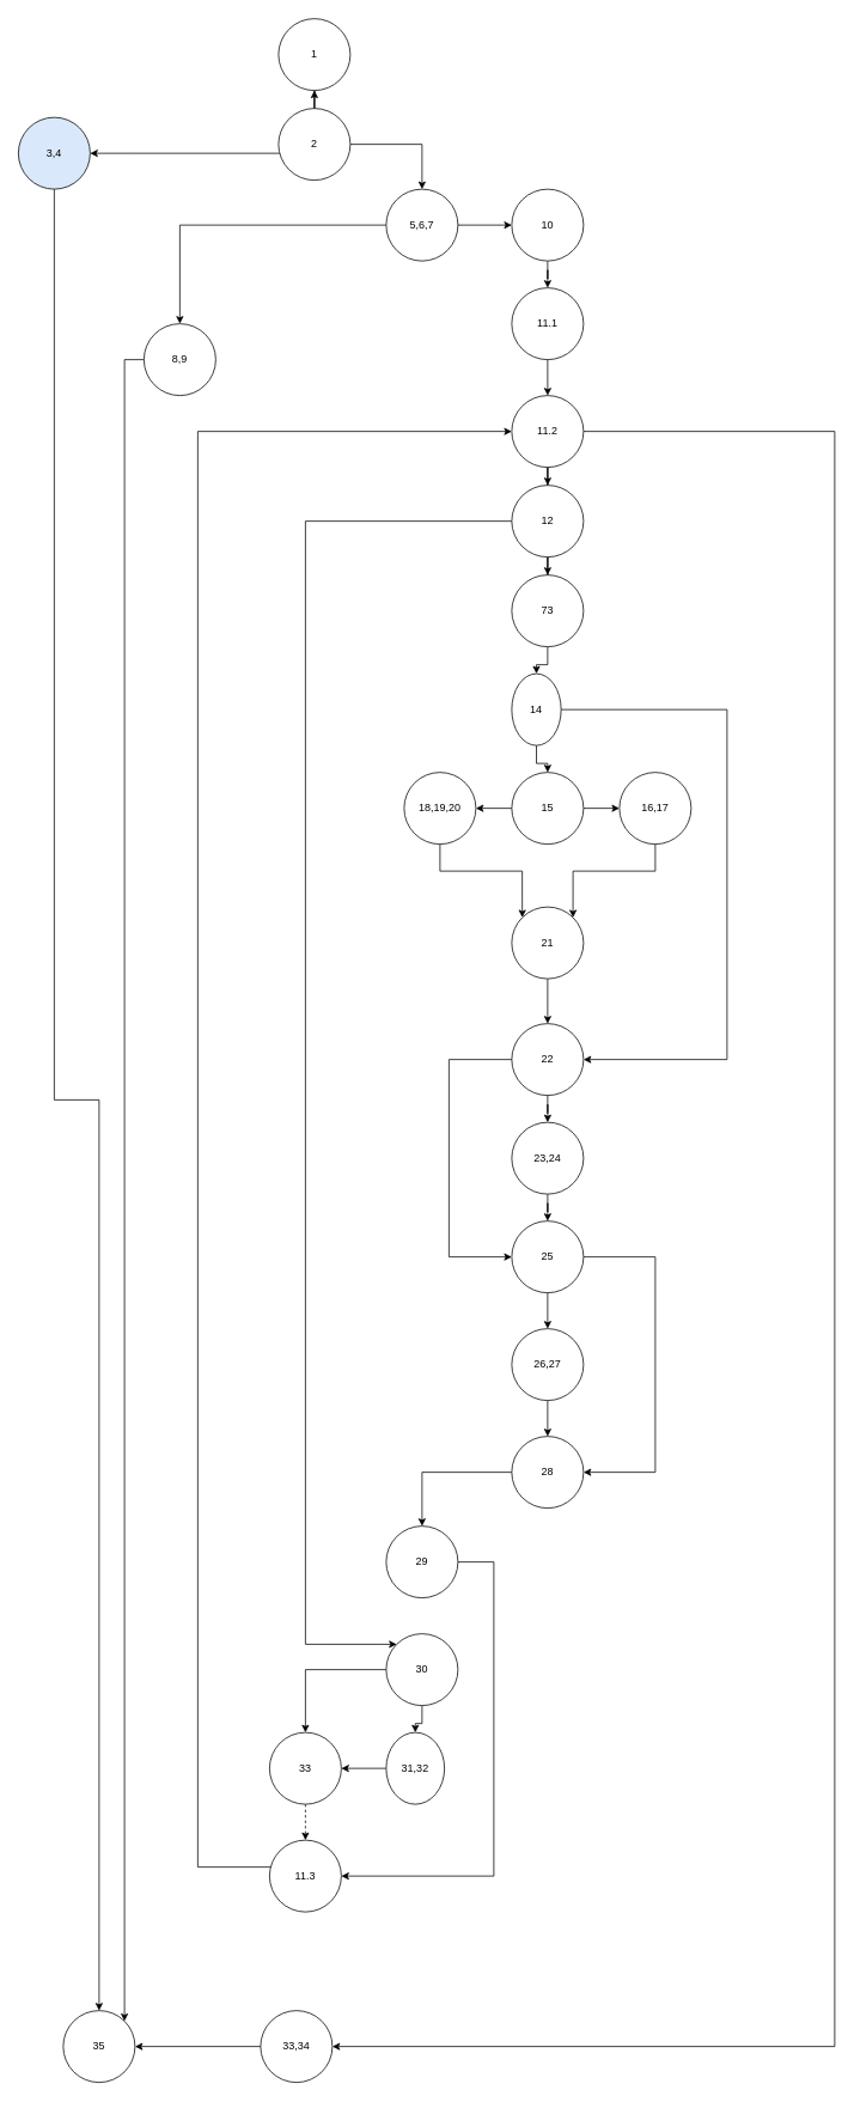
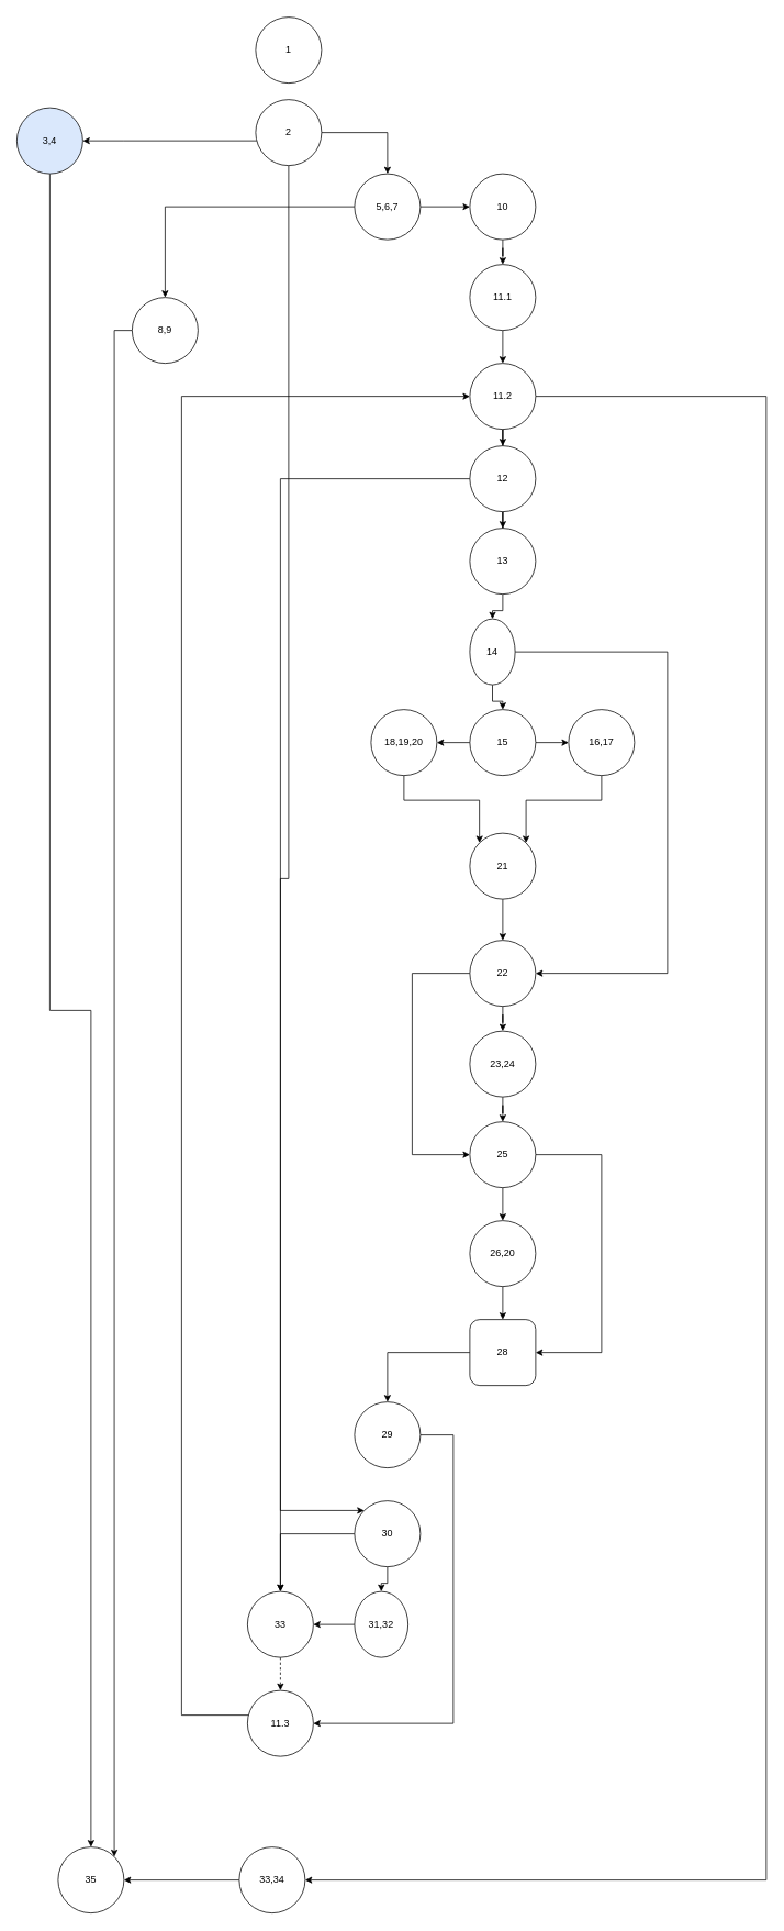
  <mxCell id="0" />
  <mxCell id="1" parent="0" />
  <mxCell id="2" style="edgeStyle=orthogonalEdgeStyle;rounded=0;orthogonalLoop=1;jettySize=auto;html=1;entryX=1;entryY=0.5;entryDx=0;entryDy=0;" edge="1" parent="1" source="5" target="7"><mxGeometry relative="1" as="geometry"><Array as="points"><mxPoint x="150" y="170" /><mxPoint x="150" y="170" /></Array></mxGeometry></mxCell>
  <mxCell id="3" style="edgeStyle=orthogonalEdgeStyle;rounded=0;orthogonalLoop=1;jettySize=auto;html=1;" edge="1" parent="1" source="5" target="11"><mxGeometry relative="1" as="geometry"><mxPoint x="480" y="160" as="targetPoint" /></mxGeometry></mxCell>
- <mxCell id="4" style="edgeStyle=orthogonalEdgeStyle;rounded=0;orthogonalLoop=1;jettySize=auto;html=1;" edge="1" parent="1" source="5" target="24"><mxGeometry relative="1" as="geometry"><mxPoint x="350" y="60" as="targetPoint" /></mxGeometry></mxCell>
+ <mxCell id="4" style="edgeStyle=orthogonalEdgeStyle;rounded=0;orthogonalLoop=1;jettySize=auto;html=1;" edge="1" parent="1" source="5" target="59"><mxGeometry relative="1" as="geometry"><mxPoint x="350" y="60" as="targetPoint" /></mxGeometry></mxCell>
  <mxCell id="5" value="2" style="ellipse;whiteSpace=wrap;html=1;aspect=fixed;" vertex="1" parent="1"><mxGeometry x="310" y="120" width="80" height="80" as="geometry" /></mxCell>
  <mxCell id="6" style="edgeStyle=orthogonalEdgeStyle;rounded=0;orthogonalLoop=1;jettySize=auto;html=1;" edge="1" parent="1" source="7" target="8"><mxGeometry relative="1" as="geometry"><mxPoint x="60" y="160" as="targetPoint" /></mxGeometry></mxCell>
  <mxCell id="7" value="3,4" style="ellipse;whiteSpace=wrap;html=1;aspect=fixed;fillColor=#dae8fc;" vertex="1" parent="1"><mxGeometry x="20" y="130" width="80" height="80" as="geometry" /></mxCell>
  <mxCell id="8" value="35" style="ellipse;whiteSpace=wrap;html=1;aspect=fixed;" vertex="1" parent="1"><mxGeometry x="70" y="2240" width="80" height="80" as="geometry" /></mxCell>
  <mxCell id="9" style="edgeStyle=orthogonalEdgeStyle;rounded=0;orthogonalLoop=1;jettySize=auto;html=1;" edge="1" parent="1" source="11" target="13"><mxGeometry relative="1" as="geometry"><mxPoint x="200" y="400" as="targetPoint" /><Array as="points"><mxPoint x="200" y="250" /></Array></mxGeometry></mxCell>
  <mxCell id="10" style="edgeStyle=orthogonalEdgeStyle;rounded=0;orthogonalLoop=1;jettySize=auto;html=1;" edge="1" parent="1" source="11" target="15"><mxGeometry relative="1" as="geometry"><mxPoint x="610" y="250" as="targetPoint" /></mxGeometry></mxCell>
  <mxCell id="11" value="5,6,7" style="ellipse;whiteSpace=wrap;html=1;aspect=fixed;" vertex="1" parent="1"><mxGeometry x="430" y="210" width="80" height="80" as="geometry" /></mxCell>
  <mxCell id="12" style="edgeStyle=orthogonalEdgeStyle;rounded=0;orthogonalLoop=1;jettySize=auto;html=1;entryX=1;entryY=0;entryDx=0;entryDy=0;" edge="1" parent="1" source="13" target="8"><mxGeometry relative="1" as="geometry" /></mxCell>
  <mxCell id="13" value="8,9" style="ellipse;whiteSpace=wrap;html=1;aspect=fixed;" vertex="1" parent="1"><mxGeometry x="160" y="360" width="80" height="80" as="geometry" /></mxCell>
  <mxCell id="14" style="edgeStyle=orthogonalEdgeStyle;rounded=0;orthogonalLoop=1;jettySize=auto;html=1;" edge="1" parent="1" source="15" target="17"><mxGeometry relative="1" as="geometry"><mxPoint x="610" y="360" as="targetPoint" /></mxGeometry></mxCell>
  <mxCell id="15" value="10" style="ellipse;whiteSpace=wrap;html=1;aspect=fixed;" vertex="1" parent="1"><mxGeometry x="570" y="210" width="80" height="80" as="geometry" /></mxCell>
  <mxCell id="16" style="edgeStyle=orthogonalEdgeStyle;rounded=0;orthogonalLoop=1;jettySize=auto;html=1;" edge="1" parent="1" source="17" target="20"><mxGeometry relative="1" as="geometry"><mxPoint x="610" y="480" as="targetPoint" /></mxGeometry></mxCell>
  <mxCell id="17" value="11.1" style="ellipse;whiteSpace=wrap;html=1;aspect=fixed;" vertex="1" parent="1"><mxGeometry x="570" y="320" width="80" height="80" as="geometry" /></mxCell>
  <mxCell id="18" style="edgeStyle=orthogonalEdgeStyle;rounded=0;orthogonalLoop=1;jettySize=auto;html=1;" edge="1" parent="1" source="20" target="23"><mxGeometry relative="1" as="geometry"><mxPoint x="610" y="580" as="targetPoint" /></mxGeometry></mxCell>
  <mxCell id="19" style="edgeStyle=orthogonalEdgeStyle;rounded=0;orthogonalLoop=1;jettySize=auto;html=1;entryX=1;entryY=0.5;entryDx=0;entryDy=0;" edge="1" parent="1" source="20" target="61"><mxGeometry relative="1" as="geometry"><mxPoint x="910" y="2152" as="targetPoint" /><Array as="points"><mxPoint x="930" y="480" /><mxPoint x="930" y="2280" /></Array></mxGeometry></mxCell>
  <mxCell id="20" value="11.2" style="ellipse;whiteSpace=wrap;html=1;aspect=fixed;" vertex="1" parent="1"><mxGeometry x="570" y="440" width="80" height="80" as="geometry" /></mxCell>
  <mxCell id="21" style="edgeStyle=orthogonalEdgeStyle;rounded=0;orthogonalLoop=1;jettySize=auto;html=1;" edge="1" parent="1" source="23" target="26"><mxGeometry relative="1" as="geometry"><mxPoint x="610" y="660" as="targetPoint" /></mxGeometry></mxCell>
  <mxCell id="22" style="edgeStyle=orthogonalEdgeStyle;rounded=0;orthogonalLoop=1;jettySize=auto;html=1;entryX=0;entryY=0;entryDx=0;entryDy=0;" edge="1" parent="1" source="23" target="55"><mxGeometry relative="1" as="geometry"><mxPoint x="350" y="1773" as="targetPoint" /><Array as="points"><mxPoint x="340" y="580" /><mxPoint x="340" y="1832" /></Array></mxGeometry></mxCell>
  <mxCell id="23" value="12" style="ellipse;whiteSpace=wrap;html=1;aspect=fixed;" vertex="1" parent="1"><mxGeometry x="570" y="540" width="80" height="80" as="geometry" /></mxCell>
  <mxCell id="24" value="1" style="ellipse;whiteSpace=wrap;html=1;aspect=fixed;" vertex="1" parent="1"><mxGeometry x="310" y="20" width="80" height="80" as="geometry" /></mxCell>
  <mxCell id="25" style="edgeStyle=orthogonalEdgeStyle;rounded=0;orthogonalLoop=1;jettySize=auto;html=1;" edge="1" parent="1" source="26" target="29"><mxGeometry relative="1" as="geometry"><mxPoint x="610" y="790" as="targetPoint" /></mxGeometry></mxCell>
- <mxCell id="26" value="73" style="ellipse;whiteSpace=wrap;html=1;aspect=fixed;" vertex="1" parent="1"><mxGeometry x="570" y="640" width="80" height="80" as="geometry" /></mxCell>
+ <mxCell id="26" value="13" style="ellipse;whiteSpace=wrap;html=1;aspect=fixed;" vertex="1" parent="1"><mxGeometry x="570" y="640" width="80" height="80" as="geometry" /></mxCell>
  <mxCell id="27" style="edgeStyle=orthogonalEdgeStyle;rounded=0;orthogonalLoop=1;jettySize=auto;html=1;" edge="1" parent="1" source="29" target="32"><mxGeometry relative="1" as="geometry"><mxPoint x="610" y="900" as="targetPoint" /></mxGeometry></mxCell>
  <mxCell id="28" style="edgeStyle=orthogonalEdgeStyle;rounded=0;orthogonalLoop=1;jettySize=auto;html=1;" edge="1" parent="1" source="29" target="41"><mxGeometry relative="1" as="geometry"><mxPoint x="690" y="1173" as="targetPoint" /><Array as="points"><mxPoint x="810" y="790" /><mxPoint x="810" y="1180" /></Array></mxGeometry></mxCell>
  <mxCell id="29" value="14" style="ellipse;whiteSpace=wrap;html=1;aspect=fixed;" vertex="1" parent="1"><mxGeometry x="570" y="750" width="55" height="80" as="geometry" /></mxCell>
  <mxCell id="30" style="edgeStyle=orthogonalEdgeStyle;rounded=0;orthogonalLoop=1;jettySize=auto;html=1;" edge="1" parent="1" source="32" target="34"><mxGeometry relative="1" as="geometry"><mxPoint x="730" y="900" as="targetPoint" /></mxGeometry></mxCell>
  <mxCell id="31" style="edgeStyle=orthogonalEdgeStyle;rounded=0;orthogonalLoop=1;jettySize=auto;html=1;" edge="1" parent="1" source="32" target="36"><mxGeometry relative="1" as="geometry"><mxPoint x="510" y="900" as="targetPoint" /></mxGeometry></mxCell>
  <mxCell id="32" value="15" style="ellipse;whiteSpace=wrap;html=1;aspect=fixed;" vertex="1" parent="1"><mxGeometry x="570" y="860" width="80" height="80" as="geometry" /></mxCell>
  <mxCell id="33" style="edgeStyle=orthogonalEdgeStyle;rounded=0;orthogonalLoop=1;jettySize=auto;html=1;entryX=1;entryY=0;entryDx=0;entryDy=0;" edge="1" parent="1" source="34" target="38"><mxGeometry relative="1" as="geometry"><mxPoint x="660" y="1020" as="targetPoint" /><Array as="points"><mxPoint x="730" y="970" /><mxPoint x="638" y="970" /></Array></mxGeometry></mxCell>
  <mxCell id="34" value="16,17" style="ellipse;whiteSpace=wrap;html=1;aspect=fixed;" vertex="1" parent="1"><mxGeometry x="690" y="860" width="80" height="80" as="geometry" /></mxCell>
  <mxCell id="35" style="edgeStyle=orthogonalEdgeStyle;rounded=0;orthogonalLoop=1;jettySize=auto;html=1;entryX=0;entryY=0;entryDx=0;entryDy=0;" edge="1" parent="1" source="36" target="38"><mxGeometry relative="1" as="geometry"><Array as="points"><mxPoint x="490" y="970" /><mxPoint x="582" y="970" /></Array></mxGeometry></mxCell>
  <mxCell id="36" value="18,19,20" style="ellipse;whiteSpace=wrap;html=1;aspect=fixed;" vertex="1" parent="1"><mxGeometry x="450" y="860" width="80" height="80" as="geometry" /></mxCell>
  <mxCell id="37" style="edgeStyle=orthogonalEdgeStyle;rounded=0;orthogonalLoop=1;jettySize=auto;html=1;" edge="1" parent="1" source="38" target="41"><mxGeometry relative="1" as="geometry"><mxPoint x="610" y="1180" as="targetPoint" /></mxGeometry></mxCell>
  <mxCell id="38" value="21" style="ellipse;whiteSpace=wrap;html=1;aspect=fixed;" vertex="1" parent="1"><mxGeometry x="570" y="1010" width="80" height="80" as="geometry" /></mxCell>
  <mxCell id="39" style="edgeStyle=orthogonalEdgeStyle;rounded=0;orthogonalLoop=1;jettySize=auto;html=1;" edge="1" parent="1" source="41" target="43"><mxGeometry relative="1" as="geometry"><mxPoint x="610" y="1290" as="targetPoint" /></mxGeometry></mxCell>
  <mxCell id="40" style="edgeStyle=orthogonalEdgeStyle;rounded=0;orthogonalLoop=1;jettySize=auto;html=1;entryX=0;entryY=0.5;entryDx=0;entryDy=0;" edge="1" parent="1" source="41" target="46"><mxGeometry relative="1" as="geometry"><Array as="points"><mxPoint x="500" y="1180" /><mxPoint x="500" y="1400" /></Array></mxGeometry></mxCell>
  <mxCell id="41" value="22" style="ellipse;whiteSpace=wrap;html=1;aspect=fixed;" vertex="1" parent="1"><mxGeometry x="570" y="1140" width="80" height="80" as="geometry" /></mxCell>
  <mxCell id="42" style="edgeStyle=orthogonalEdgeStyle;rounded=0;orthogonalLoop=1;jettySize=auto;html=1;" edge="1" parent="1" source="43" target="46"><mxGeometry relative="1" as="geometry"><mxPoint x="610" y="1400" as="targetPoint" /></mxGeometry></mxCell>
  <mxCell id="43" value="23,24" style="ellipse;whiteSpace=wrap;html=1;aspect=fixed;" vertex="1" parent="1"><mxGeometry x="570" y="1250" width="80" height="80" as="geometry" /></mxCell>
  <mxCell id="44" style="edgeStyle=orthogonalEdgeStyle;rounded=0;orthogonalLoop=1;jettySize=auto;html=1;" edge="1" parent="1" source="46" target="48"><mxGeometry relative="1" as="geometry"><mxPoint x="610" y="1520" as="targetPoint" /></mxGeometry></mxCell>
  <mxCell id="45" style="edgeStyle=orthogonalEdgeStyle;rounded=0;orthogonalLoop=1;jettySize=auto;html=1;entryX=1;entryY=0.5;entryDx=0;entryDy=0;" edge="1" parent="1" source="46" target="50"><mxGeometry relative="1" as="geometry"><Array as="points"><mxPoint x="730" y="1400" /><mxPoint x="730" y="1640" /></Array></mxGeometry></mxCell>
  <mxCell id="46" value="25" style="ellipse;whiteSpace=wrap;html=1;aspect=fixed;" vertex="1" parent="1"><mxGeometry x="570" y="1360" width="80" height="80" as="geometry" /></mxCell>
  <mxCell id="47" style="edgeStyle=orthogonalEdgeStyle;rounded=0;orthogonalLoop=1;jettySize=auto;html=1;" edge="1" parent="1" source="48" target="50"><mxGeometry relative="1" as="geometry"><mxPoint x="610" y="1640" as="targetPoint" /></mxGeometry></mxCell>
- <mxCell id="48" value="26,27" style="ellipse;whiteSpace=wrap;html=1;aspect=fixed;" vertex="1" parent="1"><mxGeometry x="570" y="1480" width="80" height="80" as="geometry" /></mxCell>
+ <mxCell id="48" value="26,20" style="ellipse;whiteSpace=wrap;html=1;aspect=fixed;" vertex="1" parent="1"><mxGeometry x="570" y="1480" width="80" height="80" as="geometry" /></mxCell>
  <mxCell id="49" style="edgeStyle=orthogonalEdgeStyle;rounded=0;orthogonalLoop=1;jettySize=auto;html=1;" edge="1" parent="1" source="50" target="52"><mxGeometry relative="1" as="geometry"><mxPoint x="470" y="1740" as="targetPoint" /></mxGeometry></mxCell>
- <mxCell id="50" value="28" style="ellipse;whiteSpace=wrap;html=1;aspect=fixed;" vertex="1" parent="1"><mxGeometry x="570" y="1600" width="80" height="80" as="geometry" /></mxCell>
+ <mxCell id="50" value="28" style="whiteSpace=wrap;html=1;aspect=fixed;rounded=1;" vertex="1" parent="1"><mxGeometry x="570" y="1600" width="80" height="80" as="geometry" /></mxCell>
  <mxCell id="51" style="edgeStyle=orthogonalEdgeStyle;rounded=0;orthogonalLoop=1;jettySize=auto;html=1;entryX=1;entryY=0.5;entryDx=0;entryDy=0;" edge="1" parent="1" source="52" target="63"><mxGeometry relative="1" as="geometry"><mxPoint x="540" y="2090" as="targetPoint" /><Array as="points"><mxPoint x="550" y="1740" /><mxPoint x="550" y="2090" /><mxPoint x="380" y="2090" /></Array></mxGeometry></mxCell>
  <mxCell id="52" value="29" style="ellipse;whiteSpace=wrap;html=1;aspect=fixed;" vertex="1" parent="1"><mxGeometry x="430" y="1700" width="80" height="80" as="geometry" /></mxCell>
  <mxCell id="53" style="edgeStyle=orthogonalEdgeStyle;rounded=0;orthogonalLoop=1;jettySize=auto;html=1;" edge="1" parent="1" source="55" target="57"><mxGeometry relative="1" as="geometry"><mxPoint x="470" y="1970" as="targetPoint" /></mxGeometry></mxCell>
  <mxCell id="54" style="edgeStyle=orthogonalEdgeStyle;rounded=0;orthogonalLoop=1;jettySize=auto;html=1;entryX=0.5;entryY=0;entryDx=0;entryDy=0;" edge="1" parent="1" source="55" target="59"><mxGeometry relative="1" as="geometry" /></mxCell>
  <mxCell id="55" value="30" style="ellipse;whiteSpace=wrap;html=1;aspect=fixed;" vertex="1" parent="1"><mxGeometry x="430" y="1820" width="80" height="80" as="geometry" /></mxCell>
  <mxCell id="56" style="edgeStyle=orthogonalEdgeStyle;rounded=0;orthogonalLoop=1;jettySize=auto;html=1;" edge="1" parent="1" source="57" target="59"><mxGeometry relative="1" as="geometry"><mxPoint x="350" y="1970" as="targetPoint" /></mxGeometry></mxCell>
  <mxCell id="57" value="31,32" style="ellipse;whiteSpace=wrap;html=1;aspect=fixed;" vertex="1" parent="1"><mxGeometry x="430" y="1930" width="65" height="80" as="geometry" /></mxCell>
  <mxCell id="58" style="edgeStyle=orthogonalEdgeStyle;rounded=0;orthogonalLoop=1;jettySize=auto;html=1;dashed=1;" edge="1" parent="1" source="59" target="63"><mxGeometry relative="1" as="geometry" /></mxCell>
  <mxCell id="59" value="33" style="ellipse;whiteSpace=wrap;html=1;aspect=fixed;" vertex="1" parent="1"><mxGeometry x="300" y="1930" width="80" height="80" as="geometry" /></mxCell>
  <mxCell id="60" style="edgeStyle=orthogonalEdgeStyle;rounded=0;orthogonalLoop=1;jettySize=auto;html=1;entryX=1;entryY=0.5;entryDx=0;entryDy=0;" edge="1" parent="1" source="61" target="8"><mxGeometry relative="1" as="geometry" /></mxCell>
  <mxCell id="61" value="33,34" style="ellipse;whiteSpace=wrap;html=1;aspect=fixed;" vertex="1" parent="1"><mxGeometry x="290" y="2240" width="80" height="80" as="geometry" /></mxCell>
  <mxCell id="62" style="edgeStyle=orthogonalEdgeStyle;rounded=0;orthogonalLoop=1;jettySize=auto;html=1;" edge="1" parent="1" source="63" target="20"><mxGeometry relative="1" as="geometry"><mxPoint x="230" y="460" as="targetPoint" /><Array as="points"><mxPoint x="220" y="2080" /><mxPoint x="220" y="480" /></Array></mxGeometry></mxCell>
  <mxCell id="63" value="11.3" style="ellipse;whiteSpace=wrap;html=1;aspect=fixed;" vertex="1" parent="1"><mxGeometry x="300" y="2050" width="80" height="80" as="geometry" /></mxCell>
